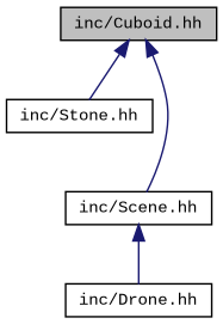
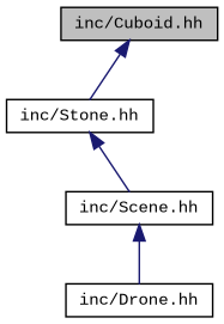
  digraph {
    fontname="Liberation Mono"
    node [color=black fillcolor=white fontname="Liberation Mono" fontsize=10 shape=record style=filled]
    edge [color=midnightblue dir=back fontname="Liberation Mono" fontsize=10 labelfontname=Helvetica labelfontsize=10 style=solid]
    n1 [fillcolor=grey75 fontcolor=black height=0.2 label="inc/Cuboid.hh" width=0.4]
    n2 [height=0.2 label="inc/Stone.hh" width=0.4]
    n3 [height=0.2 label="inc/Drone.hh" width=0.4]
    n4 [height=0.2 label="inc/Scene.hh" width=0.4]
    n1 -> n2
-   n1 -> n4
+   n2 -> n4
    n4 -> n3
  }
